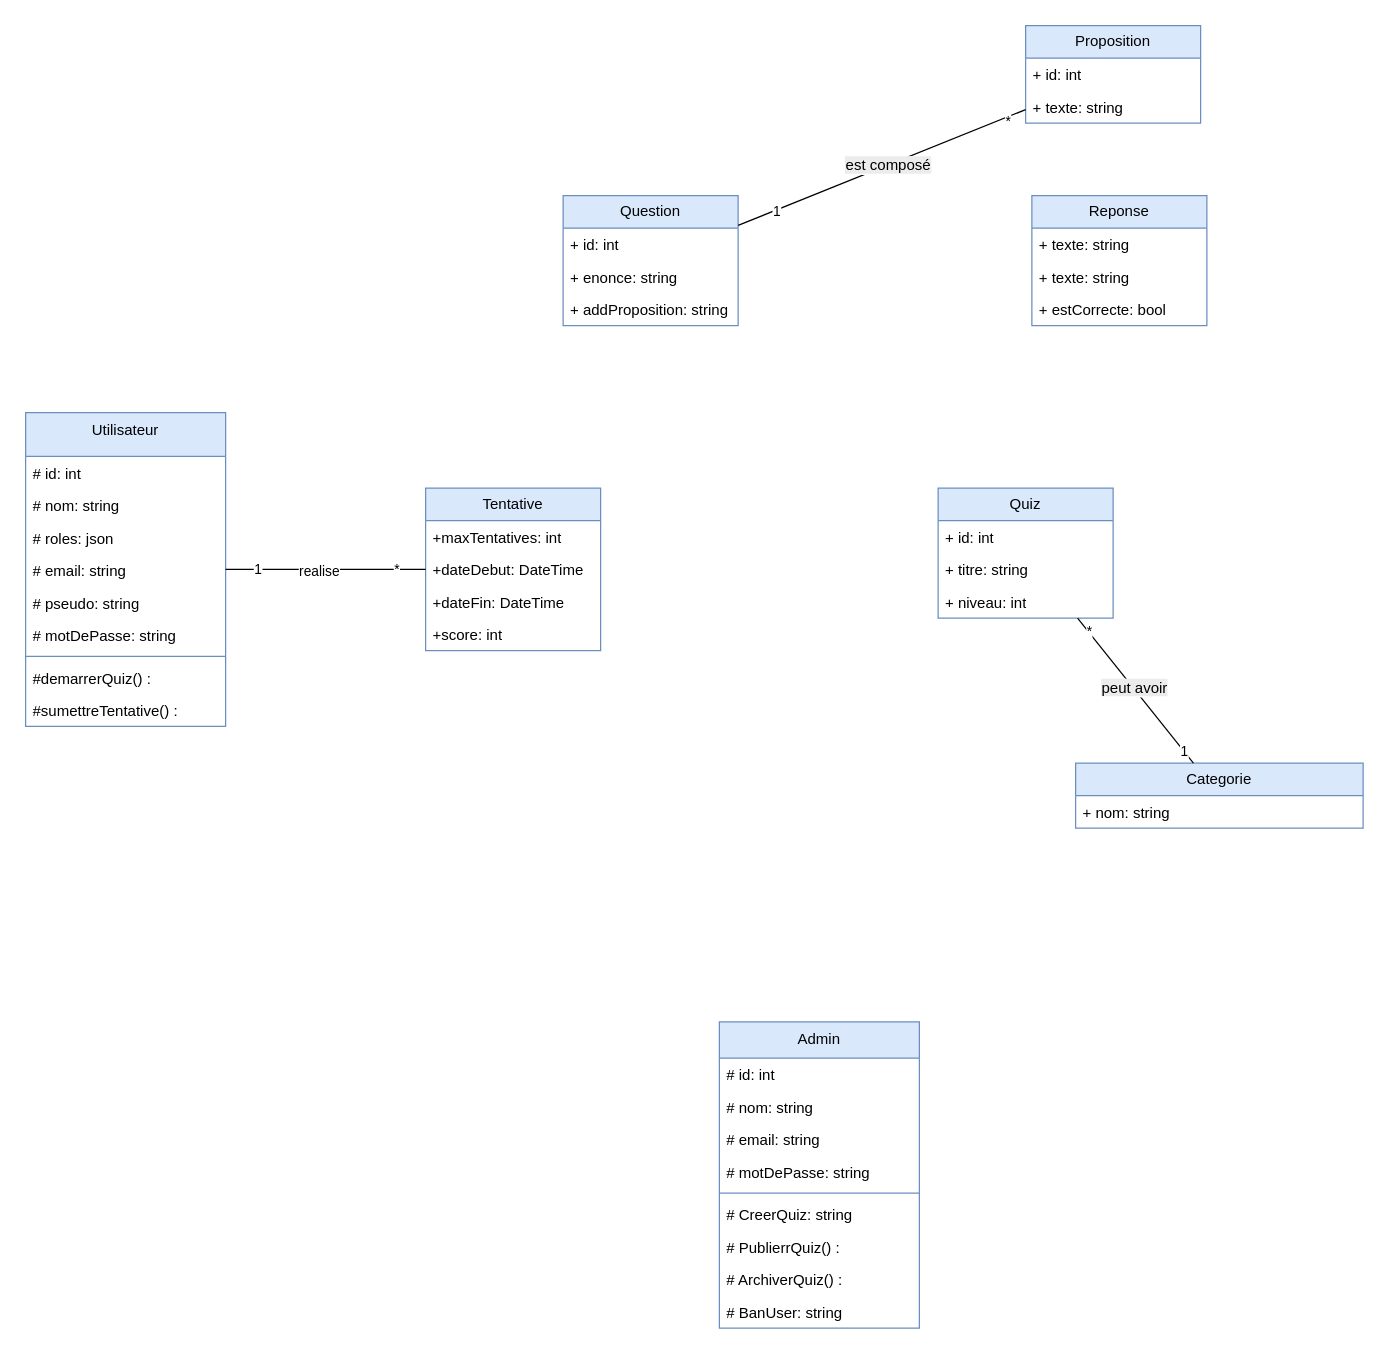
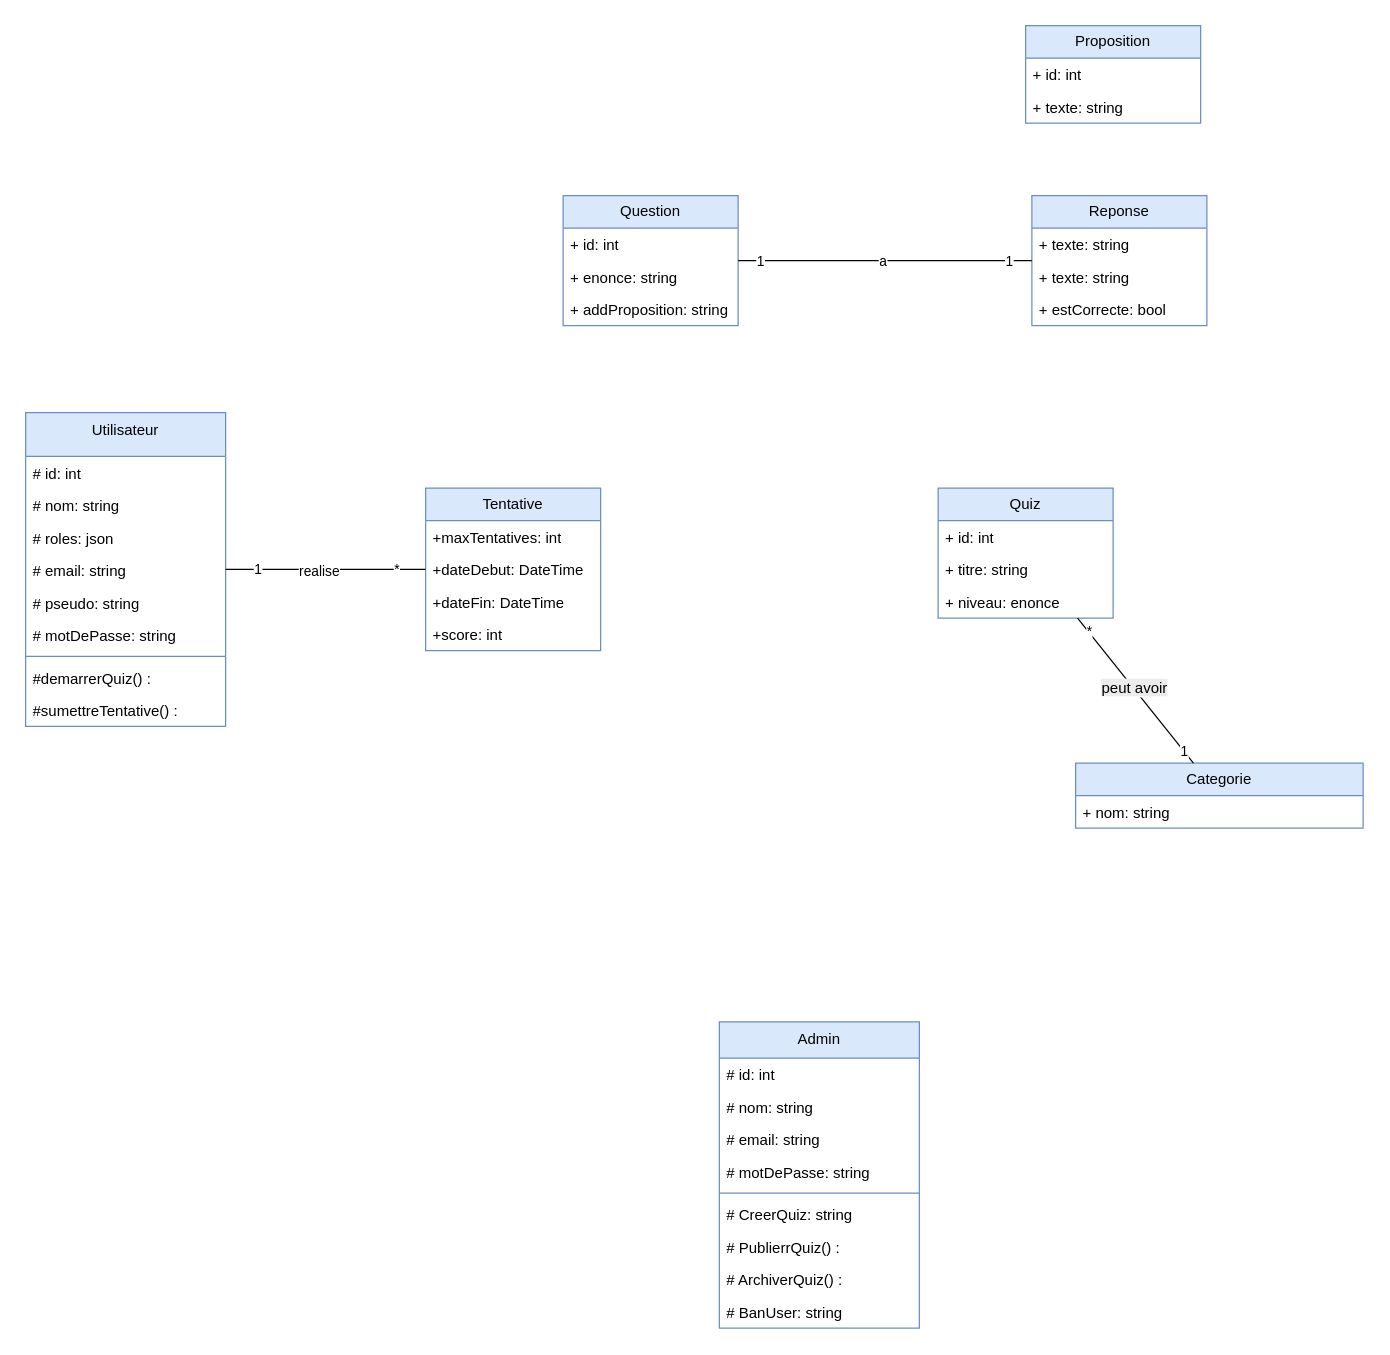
  <mxCell id="0" />
  <mxCell id="1" parent="0" />
  <mxCell id="2" value="Quiz" style="swimlane;fontStyle=0;childLayout=stackLayout;horizontal=1;startSize=26;fillColor=#dae8fc;horizontalStack=0;resizeParent=1;resizeParentMax=0;resizeLast=0;collapsible=1;marginBottom=0;whiteSpace=wrap;html=1;strokeColor=#6c8ebf;" parent="1" vertex="1"><mxGeometry x="750" y="390" width="140" height="104" as="geometry" /></mxCell>
  <mxCell id="3" value="+ id: int" style="text;strokeColor=none;fillColor=none;align=left;verticalAlign=top;spacingLeft=4;spacingRight=4;overflow=hidden;rotatable=0;points=[[0,0.5],[1,0.5]];portConstraint=eastwest;whiteSpace=wrap;html=1;" parent="2" vertex="1"><mxGeometry y="26" width="140" height="26" as="geometry" /></mxCell>
  <mxCell id="4" value="+ titre: string" style="text;strokeColor=none;fillColor=none;align=left;verticalAlign=top;spacingLeft=4;spacingRight=4;overflow=hidden;rotatable=0;points=[[0,0.5],[1,0.5]];portConstraint=eastwest;whiteSpace=wrap;html=1;" parent="2" vertex="1"><mxGeometry y="52" width="140" height="26" as="geometry" /></mxCell>
- <mxCell id="5" value="+ niveau: int" style="text;strokeColor=none;fillColor=none;align=left;verticalAlign=top;spacingLeft=4;spacingRight=4;overflow=hidden;rotatable=0;points=[[0,0.5],[1,0.5]];portConstraint=eastwest;whiteSpace=wrap;html=1;" parent="2" vertex="1"><mxGeometry y="78" width="140" height="26" as="geometry" /></mxCell>
+ <mxCell id="5" value="+ niveau: enonce" style="text;strokeColor=none;fillColor=none;align=left;verticalAlign=top;spacingLeft=4;spacingRight=4;overflow=hidden;rotatable=0;points=[[0,0.5],[1,0.5]];portConstraint=eastwest;whiteSpace=wrap;html=1;" parent="2" vertex="1"><mxGeometry y="78" width="140" height="26" as="geometry" /></mxCell>
  <mxCell id="6" value="Question" style="swimlane;fontStyle=0;childLayout=stackLayout;horizontal=1;startSize=26;fillColor=#dae8fc;horizontalStack=0;resizeParent=1;resizeParentMax=0;resizeLast=0;collapsible=1;marginBottom=0;whiteSpace=wrap;html=1;strokeColor=#6c8ebf;" parent="1" vertex="1"><mxGeometry x="450" y="156" width="140" height="104" as="geometry" /></mxCell>
  <mxCell id="7" value="+ id: int" style="text;strokeColor=none;fillColor=none;align=left;verticalAlign=top;spacingLeft=4;spacingRight=4;overflow=hidden;rotatable=0;points=[[0,0.5],[1,0.5]];portConstraint=eastwest;whiteSpace=wrap;html=1;" parent="6" vertex="1"><mxGeometry y="26" width="140" height="26" as="geometry" /></mxCell>
  <mxCell id="8" value="+ enonce: string" style="text;strokeColor=none;fillColor=none;align=left;verticalAlign=top;spacingLeft=4;spacingRight=4;overflow=hidden;rotatable=0;points=[[0,0.5],[1,0.5]];portConstraint=eastwest;whiteSpace=wrap;html=1;" parent="6" vertex="1"><mxGeometry y="52" width="140" height="26" as="geometry" /></mxCell>
  <mxCell id="9" value="+ addProposition: string" style="text;strokeColor=none;fillColor=none;align=left;verticalAlign=top;spacingLeft=4;spacingRight=4;overflow=hidden;rotatable=0;points=[[0,0.5],[1,0.5]];portConstraint=eastwest;whiteSpace=wrap;html=1;" parent="6" vertex="1"><mxGeometry y="78" width="140" height="26" as="geometry" /></mxCell>
  <mxCell id="10" value="Reponse" style="swimlane;fontStyle=0;childLayout=stackLayout;horizontal=1;startSize=26;fillColor=#dae8fc;horizontalStack=0;resizeParent=1;resizeParentMax=0;resizeLast=0;collapsible=1;marginBottom=0;whiteSpace=wrap;html=1;strokeColor=#6c8ebf;" parent="1" vertex="1"><mxGeometry x="825" y="156" width="140" height="104" as="geometry" /></mxCell>
  <mxCell id="11" value="+ texte: string" style="text;strokeColor=none;fillColor=none;align=left;verticalAlign=top;spacingLeft=4;spacingRight=4;overflow=hidden;rotatable=0;points=[[0,0.5],[1,0.5]];portConstraint=eastwest;whiteSpace=wrap;html=1;" parent="10" vertex="1"><mxGeometry y="26" width="140" height="26" as="geometry" /></mxCell>
  <mxCell id="12" value="+ texte: string" style="text;strokeColor=none;fillColor=none;align=left;verticalAlign=top;spacingLeft=4;spacingRight=4;overflow=hidden;rotatable=0;points=[[0,0.5],[1,0.5]];portConstraint=eastwest;whiteSpace=wrap;html=1;" parent="10" vertex="1"><mxGeometry y="52" width="140" height="26" as="geometry" /></mxCell>
  <mxCell id="13" value="+ estCorrecte: bool" style="text;strokeColor=none;fillColor=none;align=left;verticalAlign=top;spacingLeft=4;spacingRight=4;overflow=hidden;rotatable=0;points=[[0,0.5],[1,0.5]];portConstraint=eastwest;whiteSpace=wrap;html=1;" parent="10" vertex="1"><mxGeometry y="78" width="140" height="26" as="geometry" /></mxCell>
  <mxCell id="14" value="Tentative" style="swimlane;fontStyle=0;childLayout=stackLayout;horizontal=1;startSize=26;fillColor=#dae8fc;horizontalStack=0;resizeParent=1;resizeParentMax=0;resizeLast=0;collapsible=1;marginBottom=0;whiteSpace=wrap;html=1;strokeColor=#6c8ebf;" parent="1" vertex="1"><mxGeometry x="340" y="390" width="140" height="130" as="geometry" /></mxCell>
  <mxCell id="15" value="+maxTentatives: int" style="text;strokeColor=none;fillColor=none;align=left;verticalAlign=top;spacingLeft=4;spacingRight=4;overflow=hidden;rotatable=0;points=[[0,0.5],[1,0.5]];portConstraint=eastwest;whiteSpace=wrap;html=1;" parent="14" vertex="1"><mxGeometry y="26" width="140" height="26" as="geometry" /></mxCell>
  <mxCell id="16" value="+dateDebut: DateTime" style="text;strokeColor=none;fillColor=none;align=left;verticalAlign=top;spacingLeft=4;spacingRight=4;overflow=hidden;rotatable=0;points=[[0,0.5],[1,0.5]];portConstraint=eastwest;whiteSpace=wrap;html=1;" parent="14" vertex="1"><mxGeometry y="52" width="140" height="26" as="geometry" /></mxCell>
  <mxCell id="17" value="+dateFin: DateTime" style="text;strokeColor=none;fillColor=none;align=left;verticalAlign=top;spacingLeft=4;spacingRight=4;overflow=hidden;rotatable=0;points=[[0,0.5],[1,0.5]];portConstraint=eastwest;whiteSpace=wrap;html=1;" parent="14" vertex="1"><mxGeometry y="78" width="140" height="26" as="geometry" /></mxCell>
  <mxCell id="18" value="+score: int" style="text;strokeColor=none;fillColor=none;align=left;verticalAlign=top;spacingLeft=4;spacingRight=4;overflow=hidden;rotatable=0;points=[[0,0.5],[1,0.5]];portConstraint=eastwest;whiteSpace=wrap;html=1;" parent="14" vertex="1"><mxGeometry y="104" width="140" height="26" as="geometry" /></mxCell>
  <mxCell id="19" value="Categorie" style="swimlane;fontStyle=0;childLayout=stackLayout;horizontal=1;startSize=26;fillColor=#dae8fc;horizontalStack=0;resizeParent=1;resizeParentMax=0;resizeLast=0;collapsible=1;marginBottom=0;whiteSpace=wrap;html=1;strokeColor=#6c8ebf;" parent="1" vertex="1"><mxGeometry x="860" y="610" width="230" height="52" as="geometry" /></mxCell>
  <mxCell id="20" value="+ nom: string" style="text;strokeColor=none;fillColor=none;align=left;verticalAlign=top;spacingLeft=4;spacingRight=4;overflow=hidden;rotatable=0;points=[[0,0.5],[1,0.5]];portConstraint=eastwest;whiteSpace=wrap;html=1;" parent="19" vertex="1"><mxGeometry y="26" width="230" height="26" as="geometry" /></mxCell>
  <mxCell id="21" value="Proposition" style="swimlane;fontStyle=0;childLayout=stackLayout;horizontal=1;startSize=26;fillColor=#dae8fc;horizontalStack=0;resizeParent=1;resizeParentMax=0;resizeLast=0;collapsible=1;marginBottom=0;whiteSpace=wrap;html=1;strokeColor=#6c8ebf;" parent="1" vertex="1"><mxGeometry x="820" y="20" width="140" height="78" as="geometry" /></mxCell>
  <mxCell id="22" value="+ id: int" style="text;strokeColor=none;fillColor=none;align=left;verticalAlign=top;spacingLeft=4;spacingRight=4;overflow=hidden;rotatable=0;points=[[0,0.5],[1,0.5]];portConstraint=eastwest;whiteSpace=wrap;html=1;" parent="21" vertex="1"><mxGeometry y="26" width="140" height="26" as="geometry" /></mxCell>
  <mxCell id="23" value="+ texte: string" style="text;strokeColor=none;fillColor=none;align=left;verticalAlign=top;spacingLeft=4;spacingRight=4;overflow=hidden;rotatable=0;points=[[0,0.5],[1,0.5]];portConstraint=eastwest;whiteSpace=wrap;html=1;" parent="21" vertex="1"><mxGeometry y="52" width="140" height="26" as="geometry" /></mxCell>
  <mxCell id="24" value="&lt;span style=&quot;font-weight: 400;&quot;&gt;Utilisateur&lt;/span&gt;" style="swimlane;fontStyle=1;align=center;verticalAlign=top;childLayout=stackLayout;horizontal=1;startSize=35;horizontalStack=0;resizeParent=1;resizeParentMax=0;resizeLast=0;collapsible=1;marginBottom=0;whiteSpace=wrap;html=1;fillColor=#dae8fc;strokeColor=#6c8ebf;" parent="1" vertex="1"><mxGeometry x="20" y="329.5" width="160" height="251" as="geometry" /></mxCell>
  <mxCell id="25" value="# id: int" style="text;strokeColor=none;fillColor=none;align=left;verticalAlign=top;spacingLeft=4;spacingRight=4;overflow=hidden;rotatable=0;points=[[0,0.5],[1,0.5]];portConstraint=eastwest;whiteSpace=wrap;html=1;" parent="24" vertex="1"><mxGeometry y="35" width="160" height="26" as="geometry" /></mxCell>
  <mxCell id="26" value="# nom: string&lt;span style=&quot;white-space: pre;&quot;&gt;&#09;&lt;/span&gt;" style="text;strokeColor=none;fillColor=none;align=left;verticalAlign=top;spacingLeft=4;spacingRight=4;overflow=hidden;rotatable=0;points=[[0,0.5],[1,0.5]];portConstraint=eastwest;whiteSpace=wrap;html=1;" parent="24" vertex="1"><mxGeometry y="61" width="160" height="26" as="geometry" /></mxCell>
  <mxCell id="27" value="# roles: json&lt;span style=&quot;white-space: pre;&quot;&gt;&#09;&lt;/span&gt;" style="text;strokeColor=none;fillColor=none;align=left;verticalAlign=top;spacingLeft=4;spacingRight=4;overflow=hidden;rotatable=0;points=[[0,0.5],[1,0.5]];portConstraint=eastwest;whiteSpace=wrap;html=1;" parent="24" vertex="1"><mxGeometry y="87" width="160" height="26" as="geometry" /></mxCell>
  <mxCell id="28" value="# email: string" style="text;strokeColor=none;fillColor=none;align=left;verticalAlign=top;spacingLeft=4;spacingRight=4;overflow=hidden;rotatable=0;points=[[0,0.5],[1,0.5]];portConstraint=eastwest;whiteSpace=wrap;html=1;" parent="24" vertex="1"><mxGeometry y="113" width="160" height="26" as="geometry" /></mxCell>
  <mxCell id="29" value="# pseudo: string" style="text;strokeColor=none;fillColor=none;align=left;verticalAlign=top;spacingLeft=4;spacingRight=4;overflow=hidden;rotatable=0;points=[[0,0.5],[1,0.5]];portConstraint=eastwest;whiteSpace=wrap;html=1;" parent="24" vertex="1"><mxGeometry y="139" width="160" height="26" as="geometry" /></mxCell>
  <mxCell id="30" value="# motDePasse: string" style="text;strokeColor=none;fillColor=none;align=left;verticalAlign=top;spacingLeft=4;spacingRight=4;overflow=hidden;rotatable=0;points=[[0,0.5],[1,0.5]];portConstraint=eastwest;whiteSpace=wrap;html=1;" parent="24" vertex="1"><mxGeometry y="165" width="160" height="26" as="geometry" /></mxCell>
  <mxCell id="31" value="" style="line;strokeWidth=1;fillColor=none;align=left;verticalAlign=middle;spacingTop=-1;spacingLeft=3;spacingRight=3;rotatable=0;labelPosition=right;points=[];portConstraint=eastwest;strokeColor=inherit;" parent="24" vertex="1"><mxGeometry y="191" width="160" height="8" as="geometry" /></mxCell>
  <mxCell id="32" value="#demarrerQuiz() :&amp;nbsp;" style="text;strokeColor=none;fillColor=none;align=left;verticalAlign=top;spacingLeft=4;spacingRight=4;overflow=hidden;rotatable=0;points=[[0,0.5],[1,0.5]];portConstraint=eastwest;whiteSpace=wrap;html=1;" parent="24" vertex="1"><mxGeometry y="199" width="160" height="26" as="geometry" /></mxCell>
  <mxCell id="33" value="#sumettreTentative() :&amp;nbsp;" style="text;strokeColor=none;fillColor=none;align=left;verticalAlign=top;spacingLeft=4;spacingRight=4;overflow=hidden;rotatable=0;points=[[0,0.5],[1,0.5]];portConstraint=eastwest;whiteSpace=wrap;html=1;" parent="24" vertex="1"><mxGeometry y="225" width="160" height="26" as="geometry" /></mxCell>
  <mxCell id="34" value="&lt;span style=&quot;font-weight: 400;&quot;&gt;Admin&lt;/span&gt;" style="swimlane;fontStyle=1;align=center;verticalAlign=top;childLayout=stackLayout;horizontal=1;startSize=29;horizontalStack=0;resizeParent=1;resizeParentMax=0;resizeLast=0;collapsible=1;marginBottom=0;whiteSpace=wrap;html=1;fillColor=#dae8fc;strokeColor=#6c8ebf;" parent="1" vertex="1"><mxGeometry x="575" y="817" width="160" height="245" as="geometry" /></mxCell>
  <mxCell id="35" value="# id: int" style="text;strokeColor=none;fillColor=none;align=left;verticalAlign=top;spacingLeft=4;spacingRight=4;overflow=hidden;rotatable=0;points=[[0,0.5],[1,0.5]];portConstraint=eastwest;whiteSpace=wrap;html=1;" parent="34" vertex="1"><mxGeometry y="29" width="160" height="26" as="geometry" /></mxCell>
  <mxCell id="36" value="# nom: string&lt;span style=&quot;white-space: pre;&quot;&gt;&#09;&lt;/span&gt;" style="text;strokeColor=none;fillColor=none;align=left;verticalAlign=top;spacingLeft=4;spacingRight=4;overflow=hidden;rotatable=0;points=[[0,0.5],[1,0.5]];portConstraint=eastwest;whiteSpace=wrap;html=1;" parent="34" vertex="1"><mxGeometry y="55" width="160" height="26" as="geometry" /></mxCell>
  <mxCell id="37" value="# email: string" style="text;strokeColor=none;fillColor=none;align=left;verticalAlign=top;spacingLeft=4;spacingRight=4;overflow=hidden;rotatable=0;points=[[0,0.5],[1,0.5]];portConstraint=eastwest;whiteSpace=wrap;html=1;" parent="34" vertex="1"><mxGeometry y="81" width="160" height="26" as="geometry" /></mxCell>
  <mxCell id="38" value="# motDePasse: string" style="text;strokeColor=none;fillColor=none;align=left;verticalAlign=top;spacingLeft=4;spacingRight=4;overflow=hidden;rotatable=0;points=[[0,0.5],[1,0.5]];portConstraint=eastwest;whiteSpace=wrap;html=1;" parent="34" vertex="1"><mxGeometry y="107" width="160" height="26" as="geometry" /></mxCell>
  <mxCell id="39" value="" style="line;strokeWidth=1;fillColor=none;align=left;verticalAlign=middle;spacingTop=-1;spacingLeft=3;spacingRight=3;rotatable=0;labelPosition=right;points=[];portConstraint=eastwest;strokeColor=inherit;" parent="34" vertex="1"><mxGeometry y="133" width="160" height="8" as="geometry" /></mxCell>
  <mxCell id="40" value="# CreerQuiz: string" style="text;strokeColor=none;fillColor=none;align=left;verticalAlign=top;spacingLeft=4;spacingRight=4;overflow=hidden;rotatable=0;points=[[0,0.5],[1,0.5]];portConstraint=eastwest;whiteSpace=wrap;html=1;" parent="34" vertex="1"><mxGeometry y="141" width="160" height="26" as="geometry" /></mxCell>
  <mxCell id="41" value="# PublierrQuiz() :&amp;nbsp;" style="text;strokeColor=none;fillColor=none;align=left;verticalAlign=top;spacingLeft=4;spacingRight=4;overflow=hidden;rotatable=0;points=[[0,0.5],[1,0.5]];portConstraint=eastwest;whiteSpace=wrap;html=1;" parent="34" vertex="1"><mxGeometry y="167" width="160" height="26" as="geometry" /></mxCell>
  <mxCell id="42" value="# ArchiverQuiz() :&amp;nbsp;" style="text;strokeColor=none;fillColor=none;align=left;verticalAlign=top;spacingLeft=4;spacingRight=4;overflow=hidden;rotatable=0;points=[[0,0.5],[1,0.5]];portConstraint=eastwest;whiteSpace=wrap;html=1;" parent="34" vertex="1"><mxGeometry y="193" width="160" height="26" as="geometry" /></mxCell>
  <mxCell id="43" value="# BanUser: string" style="text;strokeColor=none;fillColor=none;align=left;verticalAlign=top;spacingLeft=4;spacingRight=4;overflow=hidden;rotatable=0;points=[[0,0.5],[1,0.5]];portConstraint=eastwest;whiteSpace=wrap;html=1;" parent="34" vertex="1"><mxGeometry y="219" width="160" height="26" as="geometry" /></mxCell>
  <mxCell id="44" value="" style="endArrow=none;html=1;rounded=0;" parent="1" source="24" target="14" edge="1"><mxGeometry width="50" height="50" relative="1" as="geometry"><mxPoint x="560" y="470" as="sourcePoint" /><mxPoint x="610" y="420" as="targetPoint" /></mxGeometry></mxCell>
  <mxCell id="45" value="1" style="edgeLabel;html=1;align=center;verticalAlign=middle;resizable=0;points=[];" parent="44" vertex="1" connectable="0"><mxGeometry x="-0.704" y="1" relative="1" as="geometry"><mxPoint x="1" as="offset" /></mxGeometry></mxCell>
  <mxCell id="46" value="*" style="edgeLabel;html=1;align=center;verticalAlign=middle;resizable=0;points=[];" parent="44" vertex="1" connectable="0"><mxGeometry x="0.699" y="1" relative="1" as="geometry"><mxPoint as="offset" /></mxGeometry></mxCell>
  <mxCell id="47" value="realise" style="edgeLabel;html=1;align=center;verticalAlign=middle;resizable=0;points=[];" parent="44" vertex="1" connectable="0"><mxGeometry x="-0.069" y="-1" relative="1" as="geometry"><mxPoint as="offset" /></mxGeometry></mxCell>
  <mxCell id="48" value="" style="endArrow=none;html=1;rounded=0;" parent="1" edge="1" target="19" source="2"><mxGeometry width="50" height="50" relative="1" as="geometry"><mxPoint x="820" y="504" as="sourcePoint" /><mxPoint x="993.229" y="680" as="targetPoint" /></mxGeometry></mxCell>
  <mxCell id="49" value="&lt;span style=&quot;font-size: 12px; background-color: rgb(236, 236, 236);&quot;&gt;peut avoir&lt;/span&gt;" style="edgeLabel;html=1;align=center;verticalAlign=middle;resizable=0;points=[];" parent="48" vertex="1" connectable="0"><mxGeometry x="-0.056" y="-1" relative="1" as="geometry"><mxPoint x="2" as="offset" /></mxGeometry></mxCell>
  <mxCell id="50" value="1" style="edgeLabel;html=1;align=center;verticalAlign=middle;resizable=0;points=[];" parent="48" vertex="1" connectable="0"><mxGeometry x="0.837" relative="1" as="geometry"><mxPoint as="offset" /></mxGeometry></mxCell>
  <mxCell id="51" value="*" style="edgeLabel;html=1;align=center;verticalAlign=middle;resizable=0;points=[];" parent="48" vertex="1" connectable="0"><mxGeometry x="-0.805" relative="1" as="geometry"><mxPoint as="offset" /></mxGeometry></mxCell>
- <mxCell id="52" value="" style="endArrow=none;html=1;rounded=0;" parent="1" source="6" target="21" edge="1"><mxGeometry width="50" height="50" relative="1" as="geometry"><mxPoint x="560" y="470" as="sourcePoint" /><mxPoint x="610" y="420" as="targetPoint" /></mxGeometry></mxCell>
- <mxCell id="53" value="&lt;span style=&quot;font-size: 12px; background-color: rgb(236, 236, 236);&quot;&gt;est composé&lt;/span&gt;" style="edgeLabel;html=1;align=center;verticalAlign=middle;resizable=0;points=[];" parent="52" vertex="1" connectable="0"><mxGeometry x="0.042" relative="1" as="geometry"><mxPoint as="offset" /></mxGeometry></mxCell>
- <mxCell id="54" value="*" style="edgeLabel;html=1;align=center;verticalAlign=middle;resizable=0;points=[];" parent="52" vertex="1" connectable="0"><mxGeometry x="0.858" y="-3" relative="1" as="geometry"><mxPoint x="1" as="offset" /></mxGeometry></mxCell>
- <mxCell id="55" value="1" style="edgeLabel;html=1;align=center;verticalAlign=middle;resizable=0;points=[];" parent="52" vertex="1" connectable="0"><mxGeometry x="-0.743" y="-1" relative="1" as="geometry"><mxPoint as="offset" /></mxGeometry></mxCell>
+ <mxCell id="56" value="" style="endArrow=none;html=1;rounded=0;" parent="1" source="6" target="10" edge="1"><mxGeometry width="50" height="50" relative="1" as="geometry"><mxPoint x="580" y="440" as="sourcePoint" /><mxPoint x="630" y="390" as="targetPoint" /></mxGeometry></mxCell>
+ <mxCell id="57" value="a" style="edgeLabel;html=1;align=center;verticalAlign=middle;resizable=0;points=[];" parent="56" vertex="1" connectable="0"><mxGeometry x="-0.021" relative="1" as="geometry"><mxPoint as="offset" /></mxGeometry></mxCell>
+ <mxCell id="58" value="1" style="edgeLabel;html=1;align=center;verticalAlign=middle;resizable=0;points=[];" parent="56" vertex="1" connectable="0"><mxGeometry x="-0.855" relative="1" as="geometry"><mxPoint as="offset" /></mxGeometry></mxCell>
+ <mxCell id="59" value="1" style="edgeLabel;html=1;align=center;verticalAlign=middle;resizable=0;points=[];" parent="56" vertex="1" connectable="0"><mxGeometry x="0.838" relative="1" as="geometry"><mxPoint as="offset" /></mxGeometry></mxCell>
